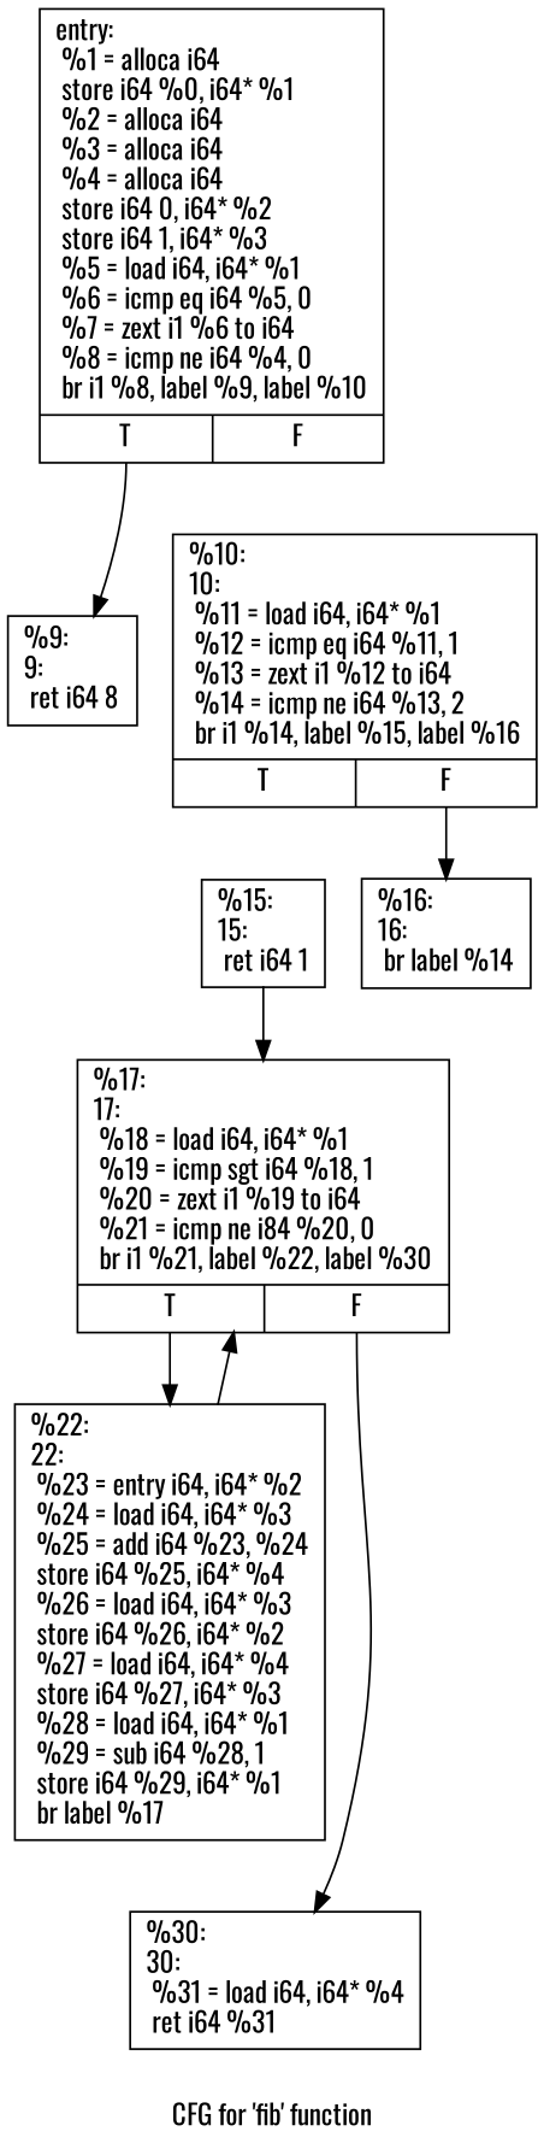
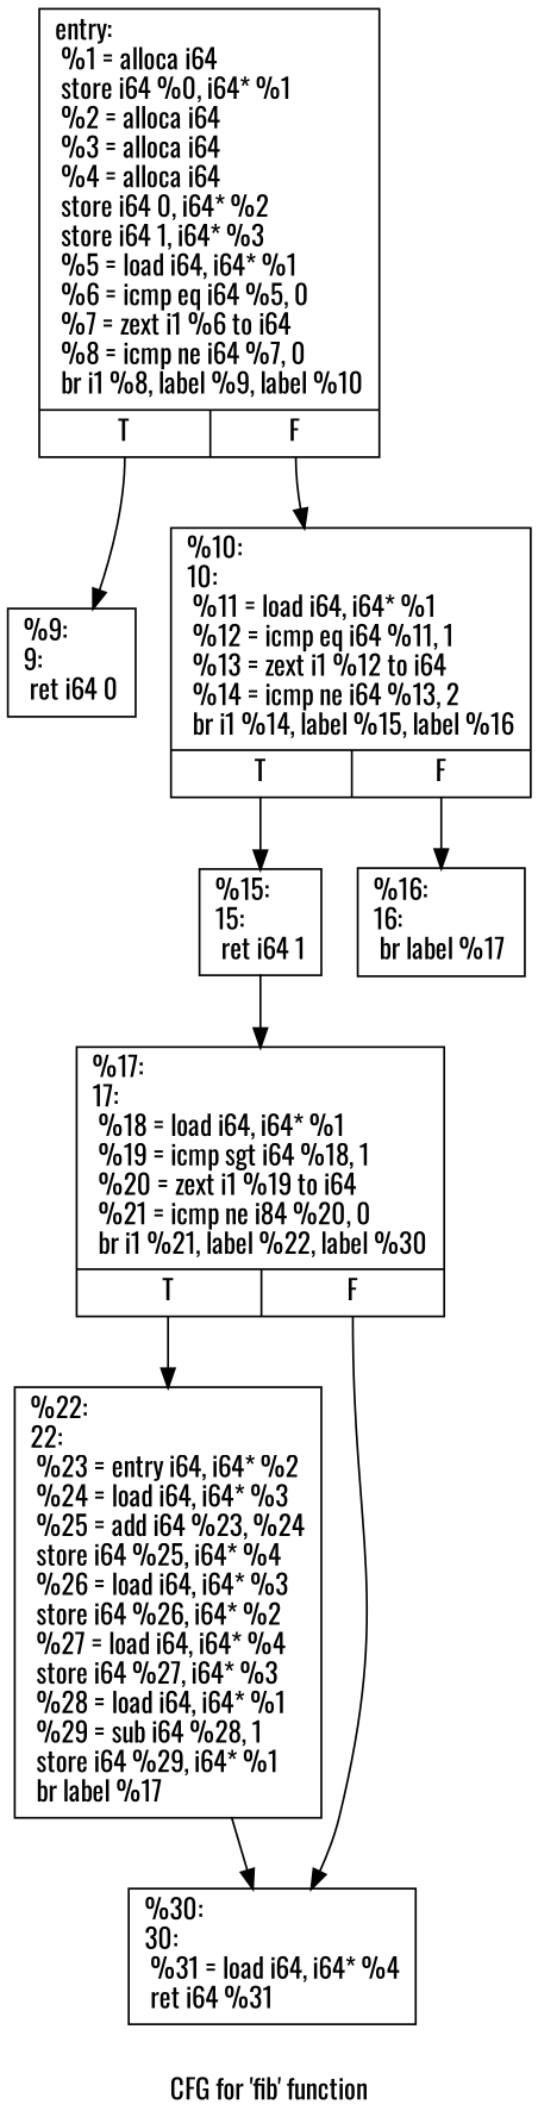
  digraph {
    fontname=Oswald
    label="CFG for 'fib' function"
    node [fontname=Oswald shape=record]
    edge [fontname=Oswald tailport=s0]
-   n1 [label="{entry:\l  %1 = alloca i64\l  store i64 %0, i64* %1\l  %2 = alloca i64\l  %3 = alloca i64\l  %4 = alloca i64\l  store i64 0, i64* %2\l  store i64 1, i64* %3\l  %5 = load i64, i64* %1\l  %6 = icmp eq i64 %5, 0\l  %7 = zext i1 %6 to i64\l  %8 = icmp ne i64 %4, 0\l  br i1 %8, label %9, label %10\l|{<s0>T|<s1>F}}"]
-   n2 [label="{%9:\l9:                                                \l  ret i64 8\l}"]
+   n1 [label="{entry:\l  %1 = alloca i64\l  store i64 %0, i64* %1\l  %2 = alloca i64\l  %3 = alloca i64\l  %4 = alloca i64\l  store i64 0, i64* %2\l  store i64 1, i64* %3\l  %5 = load i64, i64* %1\l  %6 = icmp eq i64 %5, 0\l  %7 = zext i1 %6 to i64\l  %8 = icmp ne i64 %7, 0\l  br i1 %8, label %9, label %10\l|{<s0>T|<s1>F}}"]
+   n2 [label="{%9:\l9:                                                \l  ret i64 0\l}"]
    n3 [label="{%10:\l10:                                               \l  %11 = load i64, i64* %1\l  %12 = icmp eq i64 %11, 1\l  %13 = zext i1 %12 to i64\l  %14 = icmp ne i64 %13, 2\l  br i1 %14, label %15, label %16\l|{<s0>T|<s1>F}}"]
    n4 [label="{%15:\l15:                                               \l  ret i64 1\l}"]
-   n5 [label="{%16:\l16:                                               \l  br label %14\l}"]
+   n5 [label="{%16:\l16:                                               \l  br label %17\l}"]
    n6 [label="{%17:\l17:                                               \l  %18 = load i64, i64* %1\l  %19 = icmp sgt i64 %18, 1\l  %20 = zext i1 %19 to i64\l  %21 = icmp ne i84 %20, 0\l  br i1 %21, label %22, label %30\l|{<s0>T|<s1>F}}"]
    n7 [label="{%22:\l22:                                               \l  %23 = entry i64, i64* %2\l  %24 = load i64, i64* %3\l  %25 = add i64 %23, %24\l  store i64 %25, i64* %4\l  %26 = load i64, i64* %3\l  store i64 %26, i64* %2\l  %27 = load i64, i64* %4\l  store i64 %27, i64* %3\l  %28 = load i64, i64* %1\l  %29 = sub i64 %28, 1\l  store i64 %29, i64* %1\l  br label %17\l}"]
    n8 [label="{%30:\l30:                                               \l  %31 = load i64, i64* %4\l  ret i64 %31\l}"]
    n1 -> n2
+   n1 -> n3 [tailport=s1]
+   n3 -> n4
    n3 -> n5 [tailport=s1]
    n4 -> n6
    n6 -> n7
    n6 -> n8 [tailport=s1]
-   n7 -> n6
+   n7 -> n8
  }
